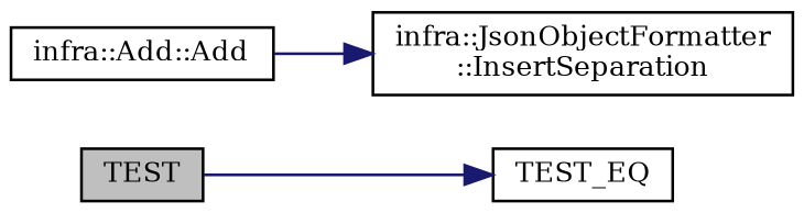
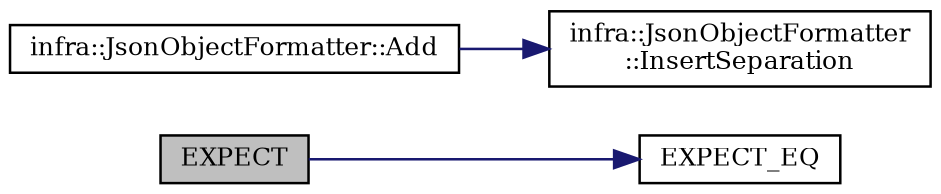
  digraph {
    fontname="DejaVu Serif"
    rankdir=LR
    node [color=black fillcolor=white fontname="DejaVu Serif" fontsize=10 shape=record style=filled]
    edge [color=midnightblue fontname="DejaVu Serif" fontsize=10 labelfontname=Helvetica labelfontsize=10 style=solid]
-   n1 [fillcolor=grey75 fontcolor=black height=0.2 label=TEST width=0.4]
-   n2 [height=0.2 label=TEST_EQ width=0.4]
-   n3 [height=0.2 label="infra::Add::Add" width=0.4]
+   n1 [fillcolor=grey75 fontcolor=black height=0.2 label=EXPECT width=0.4]
+   n2 [height=0.2 label=EXPECT_EQ width=0.4]
+   n3 [height=0.2 label="infra::JsonObjectFormatter::Add" width=0.4]
    n4 [height=0.2 label="infra::JsonObjectFormatter\l::InsertSeparation" width=0.4]
    n1 -> n2
    n3 -> n4
  }
